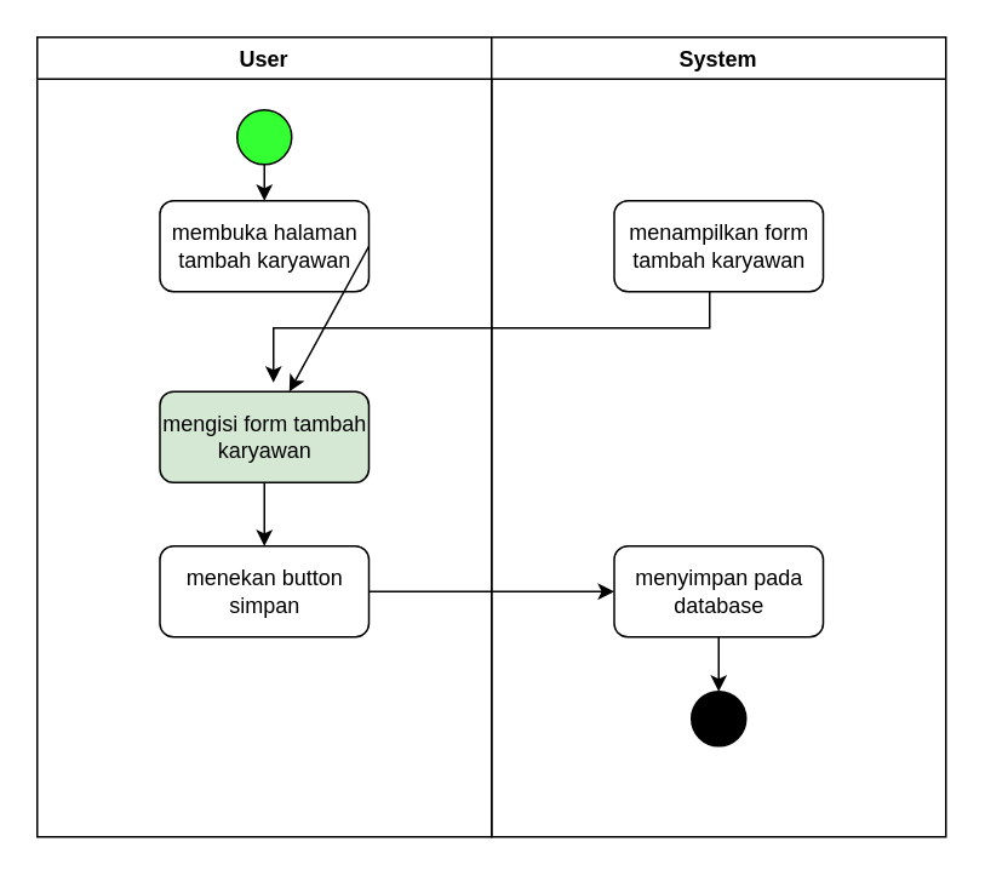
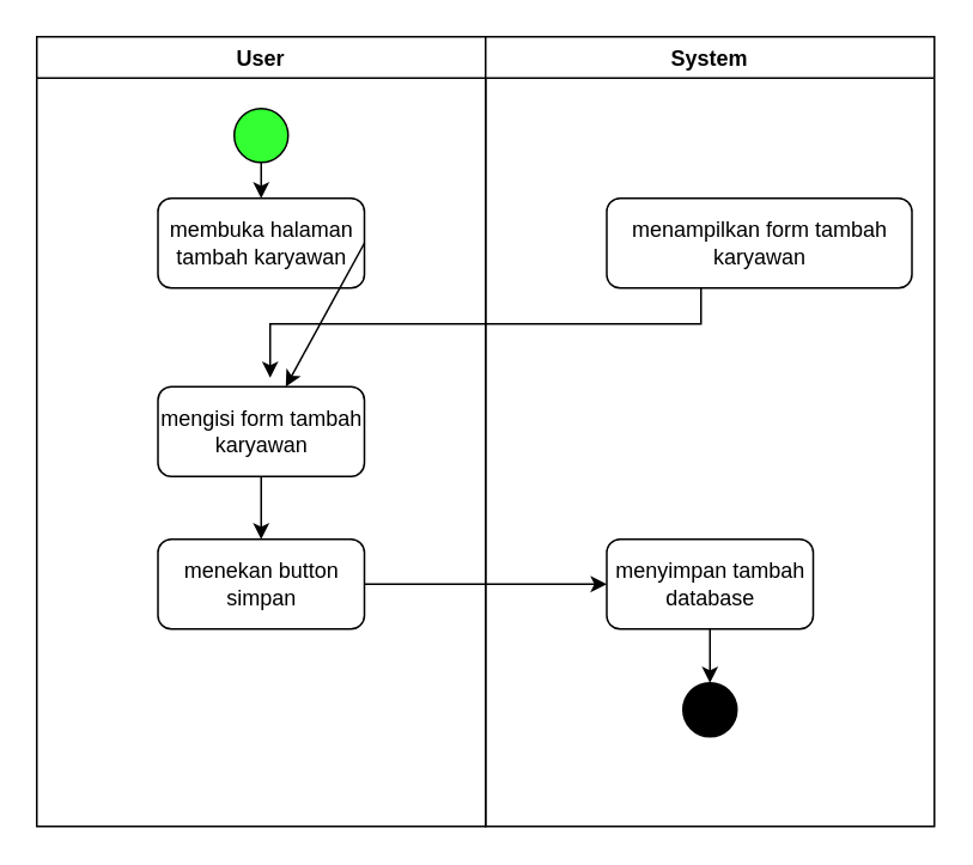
  <mxCell id="0" />
  <mxCell id="1" parent="0" />
  <mxCell id="2" value="User" style="swimlane;startSize=23;" vertex="1" parent="1"><mxGeometry x="20" y="20" width="250" height="440" as="geometry" /></mxCell>
  <mxCell id="3" value="" style="ellipse;whiteSpace=wrap;html=1;aspect=fixed;fillColor=#33FF33;" vertex="1" parent="2"><mxGeometry x="110" y="40" width="30" height="30" as="geometry" /></mxCell>
  <mxCell id="4" value="membuka halaman tambah karyawan" style="rounded=1;whiteSpace=wrap;html=1;" vertex="1" parent="2"><mxGeometry x="67.5" y="90" width="115" height="50" as="geometry" /></mxCell>
  <mxCell id="5" value="" style="edgeStyle=orthogonalEdgeStyle;rounded=0;orthogonalLoop=1;jettySize=auto;html=1;" edge="1" parent="2" source="6" target="8"><mxGeometry relative="1" as="geometry" /></mxCell>
- <mxCell id="6" value="mengisi form tambah karyawan" style="rounded=1;whiteSpace=wrap;html=1;fillColor=#d5e8d4;" vertex="1" parent="2"><mxGeometry x="67.5" y="195" width="115" height="50" as="geometry" /></mxCell>
+ <mxCell id="6" value="mengisi form tambah karyawan" style="rounded=1;whiteSpace=wrap;html=1;" vertex="1" parent="2"><mxGeometry x="67.5" y="195" width="115" height="50" as="geometry" /></mxCell>
  <mxCell id="7" value="" style="endArrow=classic;html=1;rounded=0;entryX=0.5;entryY=0;entryDx=0;entryDy=0;exitX=0.5;exitY=1;exitDx=0;exitDy=0;" edge="1" parent="2" source="3" target="4"><mxGeometry width="50" height="50" relative="1" as="geometry"><mxPoint x="120" y="70" as="sourcePoint" /><mxPoint x="170" y="20" as="targetPoint" /></mxGeometry></mxCell>
  <mxCell id="8" value="menekan button simpan" style="rounded=1;whiteSpace=wrap;html=1;" vertex="1" parent="2"><mxGeometry x="67.5" y="280" width="115" height="50" as="geometry" /></mxCell>
  <mxCell id="9" value="System" style="swimlane;startSize=23;" vertex="1" parent="1"><mxGeometry x="270" y="20" width="250" height="440" as="geometry" /></mxCell>
- <mxCell id="10" value="menampilkan form tambah karyawan" style="rounded=1;whiteSpace=wrap;html=1;" vertex="1" parent="9"><mxGeometry x="67.5" y="90" width="115" height="50" as="geometry" /></mxCell>
+ <mxCell id="10" value="menampilkan form tambah karyawan" style="rounded=1;whiteSpace=wrap;html=1;" vertex="1" parent="9"><mxGeometry x="67.5" y="90" width="170" height="50" as="geometry" /></mxCell>
  <mxCell id="11" style="edgeStyle=orthogonalEdgeStyle;rounded=0;orthogonalLoop=1;jettySize=auto;html=1;" edge="1" parent="9" source="12" target="13"><mxGeometry relative="1" as="geometry" /></mxCell>
- <mxCell id="12" value="menyimpan pada database" style="rounded=1;whiteSpace=wrap;html=1;" vertex="1" parent="9"><mxGeometry x="67.5" y="280" width="115" height="50" as="geometry" /></mxCell>
+ <mxCell id="12" value="menyimpan tambah database" style="rounded=1;whiteSpace=wrap;html=1;" vertex="1" parent="9"><mxGeometry x="67.5" y="280" width="115" height="50" as="geometry" /></mxCell>
  <mxCell id="13" value="" style="ellipse;whiteSpace=wrap;html=1;aspect=fixed;fillColor=#000000;" vertex="1" parent="9"><mxGeometry x="110" y="360" width="30" height="30" as="geometry" /></mxCell>
  <mxCell id="14" value="" style="endArrow=classic;html=1;rounded=0;exitX=1;exitY=0.5;exitDx=0;exitDy=0;" edge="1" parent="1" source="4" target="6"><mxGeometry width="50" height="50" relative="1" as="geometry"><mxPoint x="315" y="160" as="sourcePoint" /><mxPoint x="315" y="180" as="targetPoint" /></mxGeometry></mxCell>
  <mxCell id="15" style="edgeStyle=orthogonalEdgeStyle;rounded=0;orthogonalLoop=1;jettySize=auto;html=1;" edge="1" parent="1" source="10"><mxGeometry relative="1" as="geometry"><mxPoint x="150" y="210" as="targetPoint" /><Array as="points"><mxPoint x="390" y="180" /><mxPoint x="150" y="180" /></Array></mxGeometry></mxCell>
  <mxCell id="16" style="edgeStyle=orthogonalEdgeStyle;rounded=0;orthogonalLoop=1;jettySize=auto;html=1;" edge="1" parent="1" source="8" target="12"><mxGeometry relative="1" as="geometry" /></mxCell>
